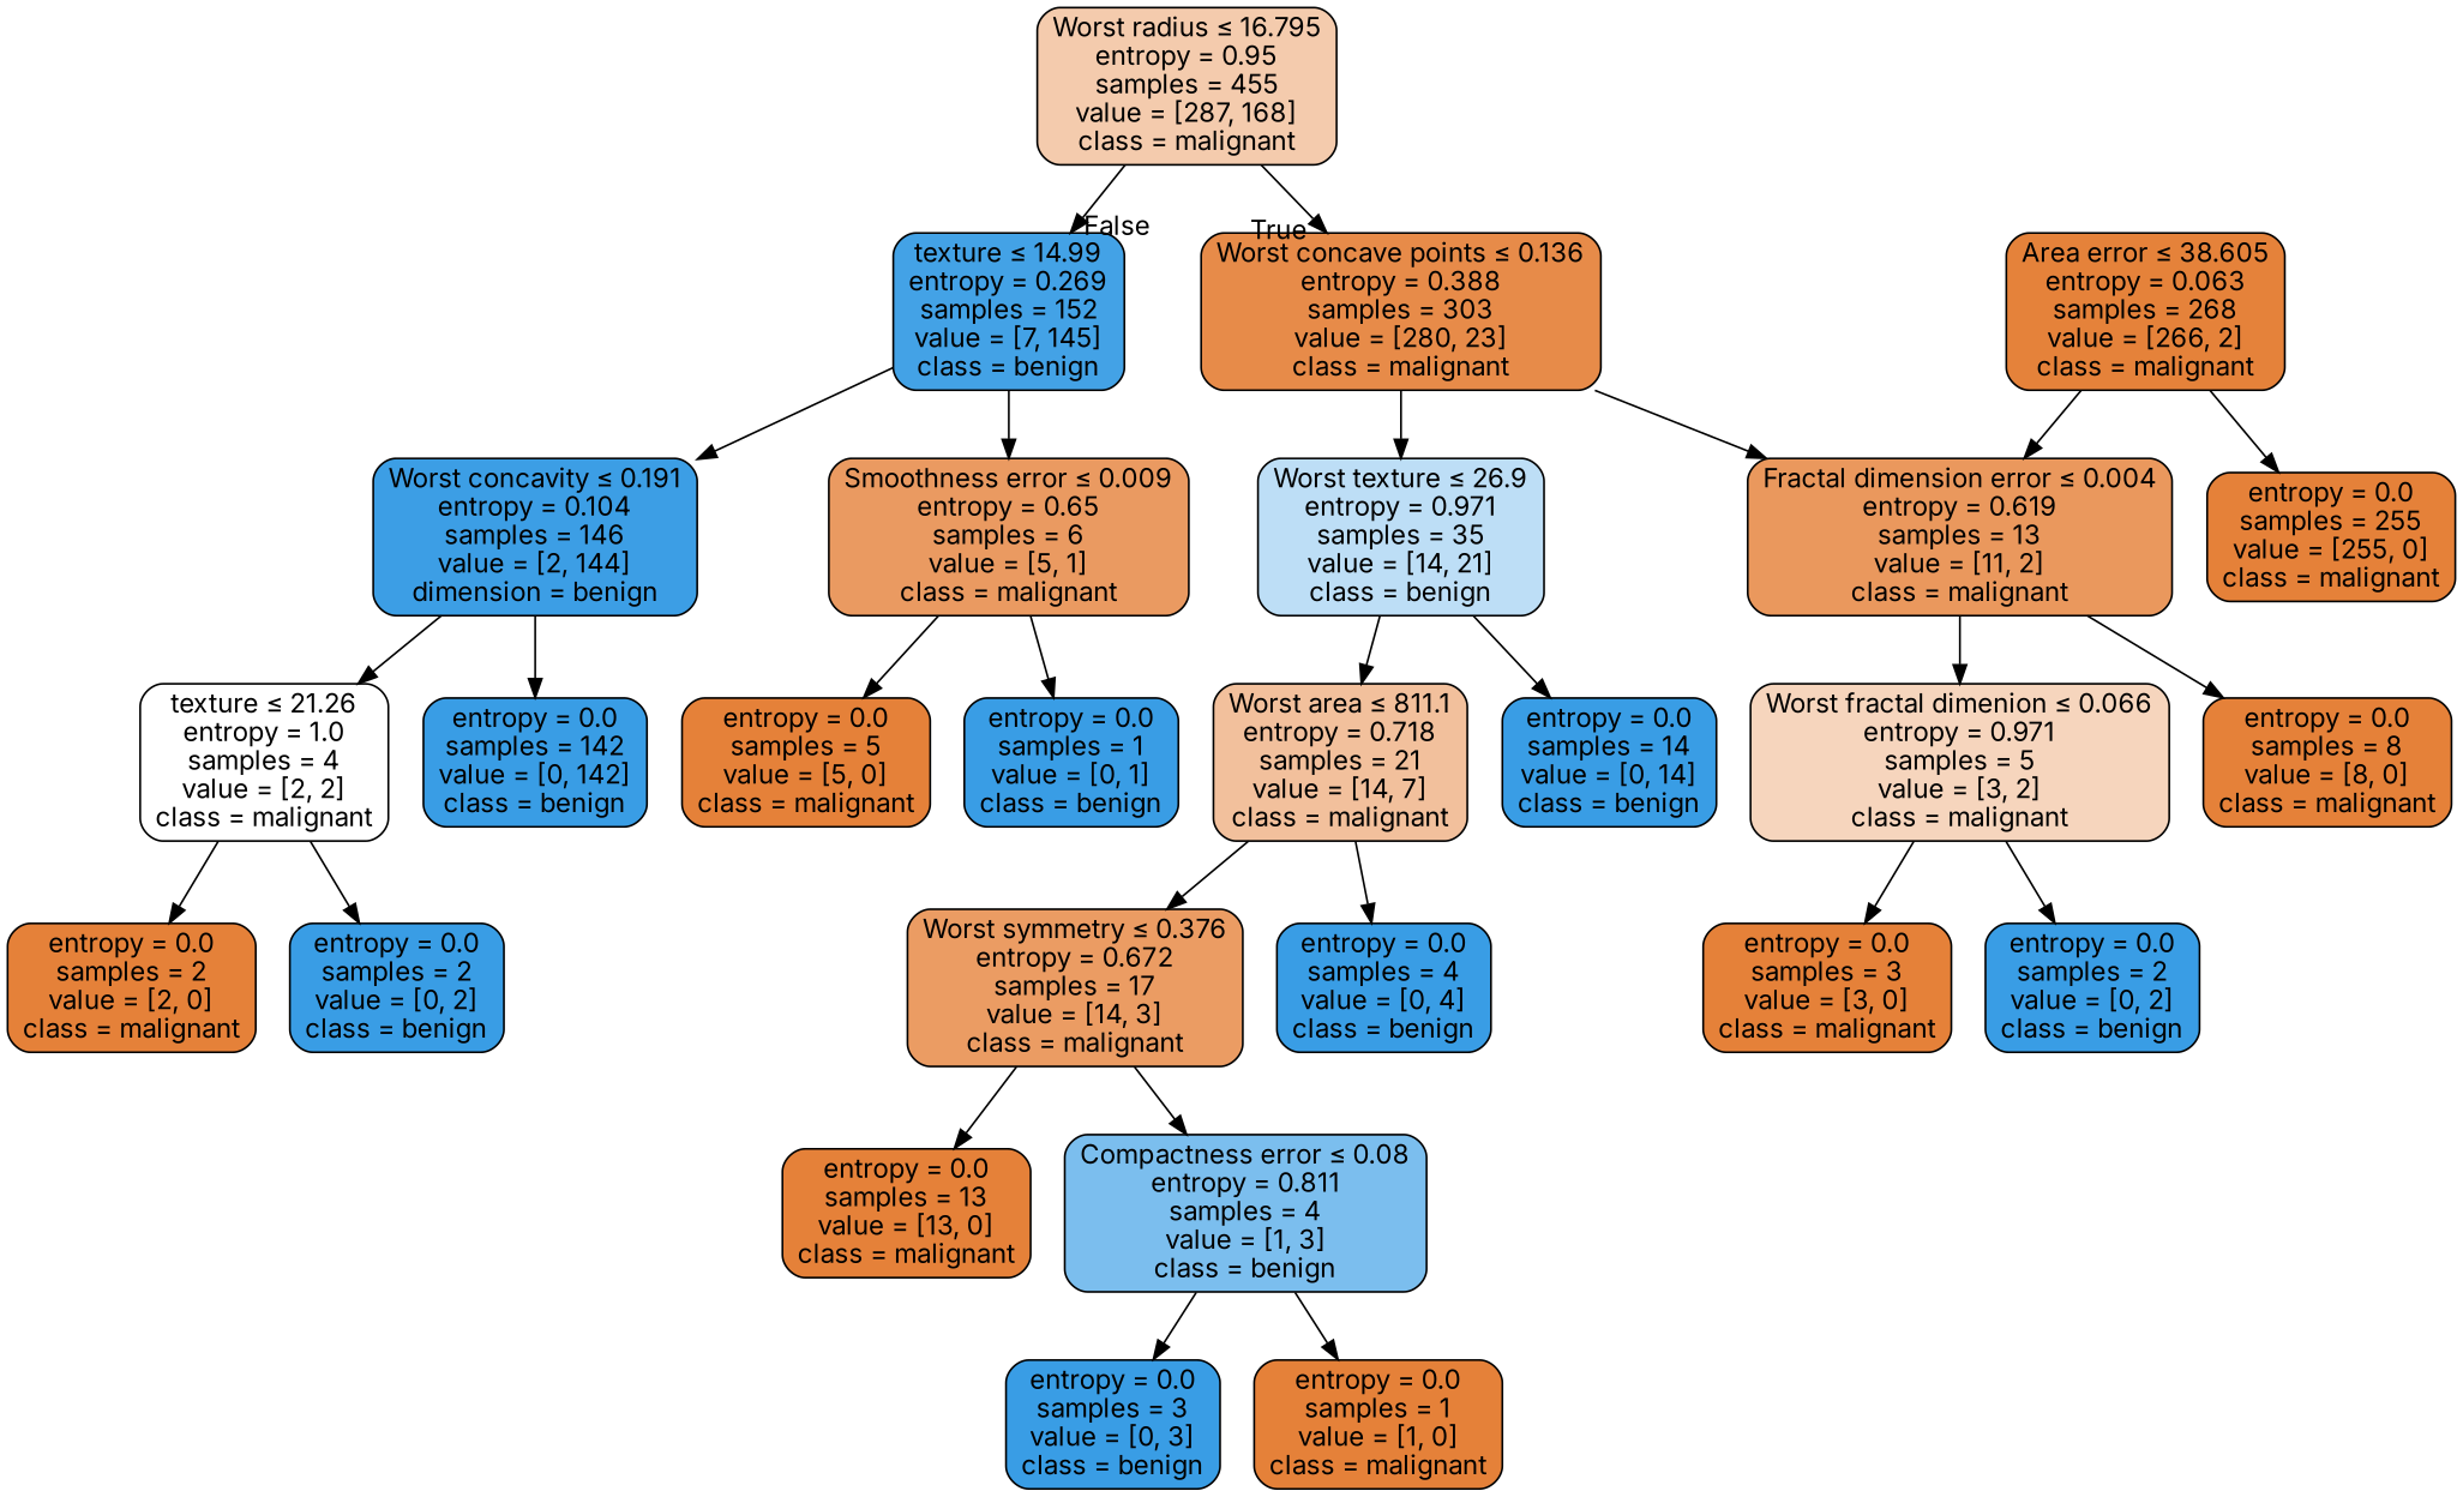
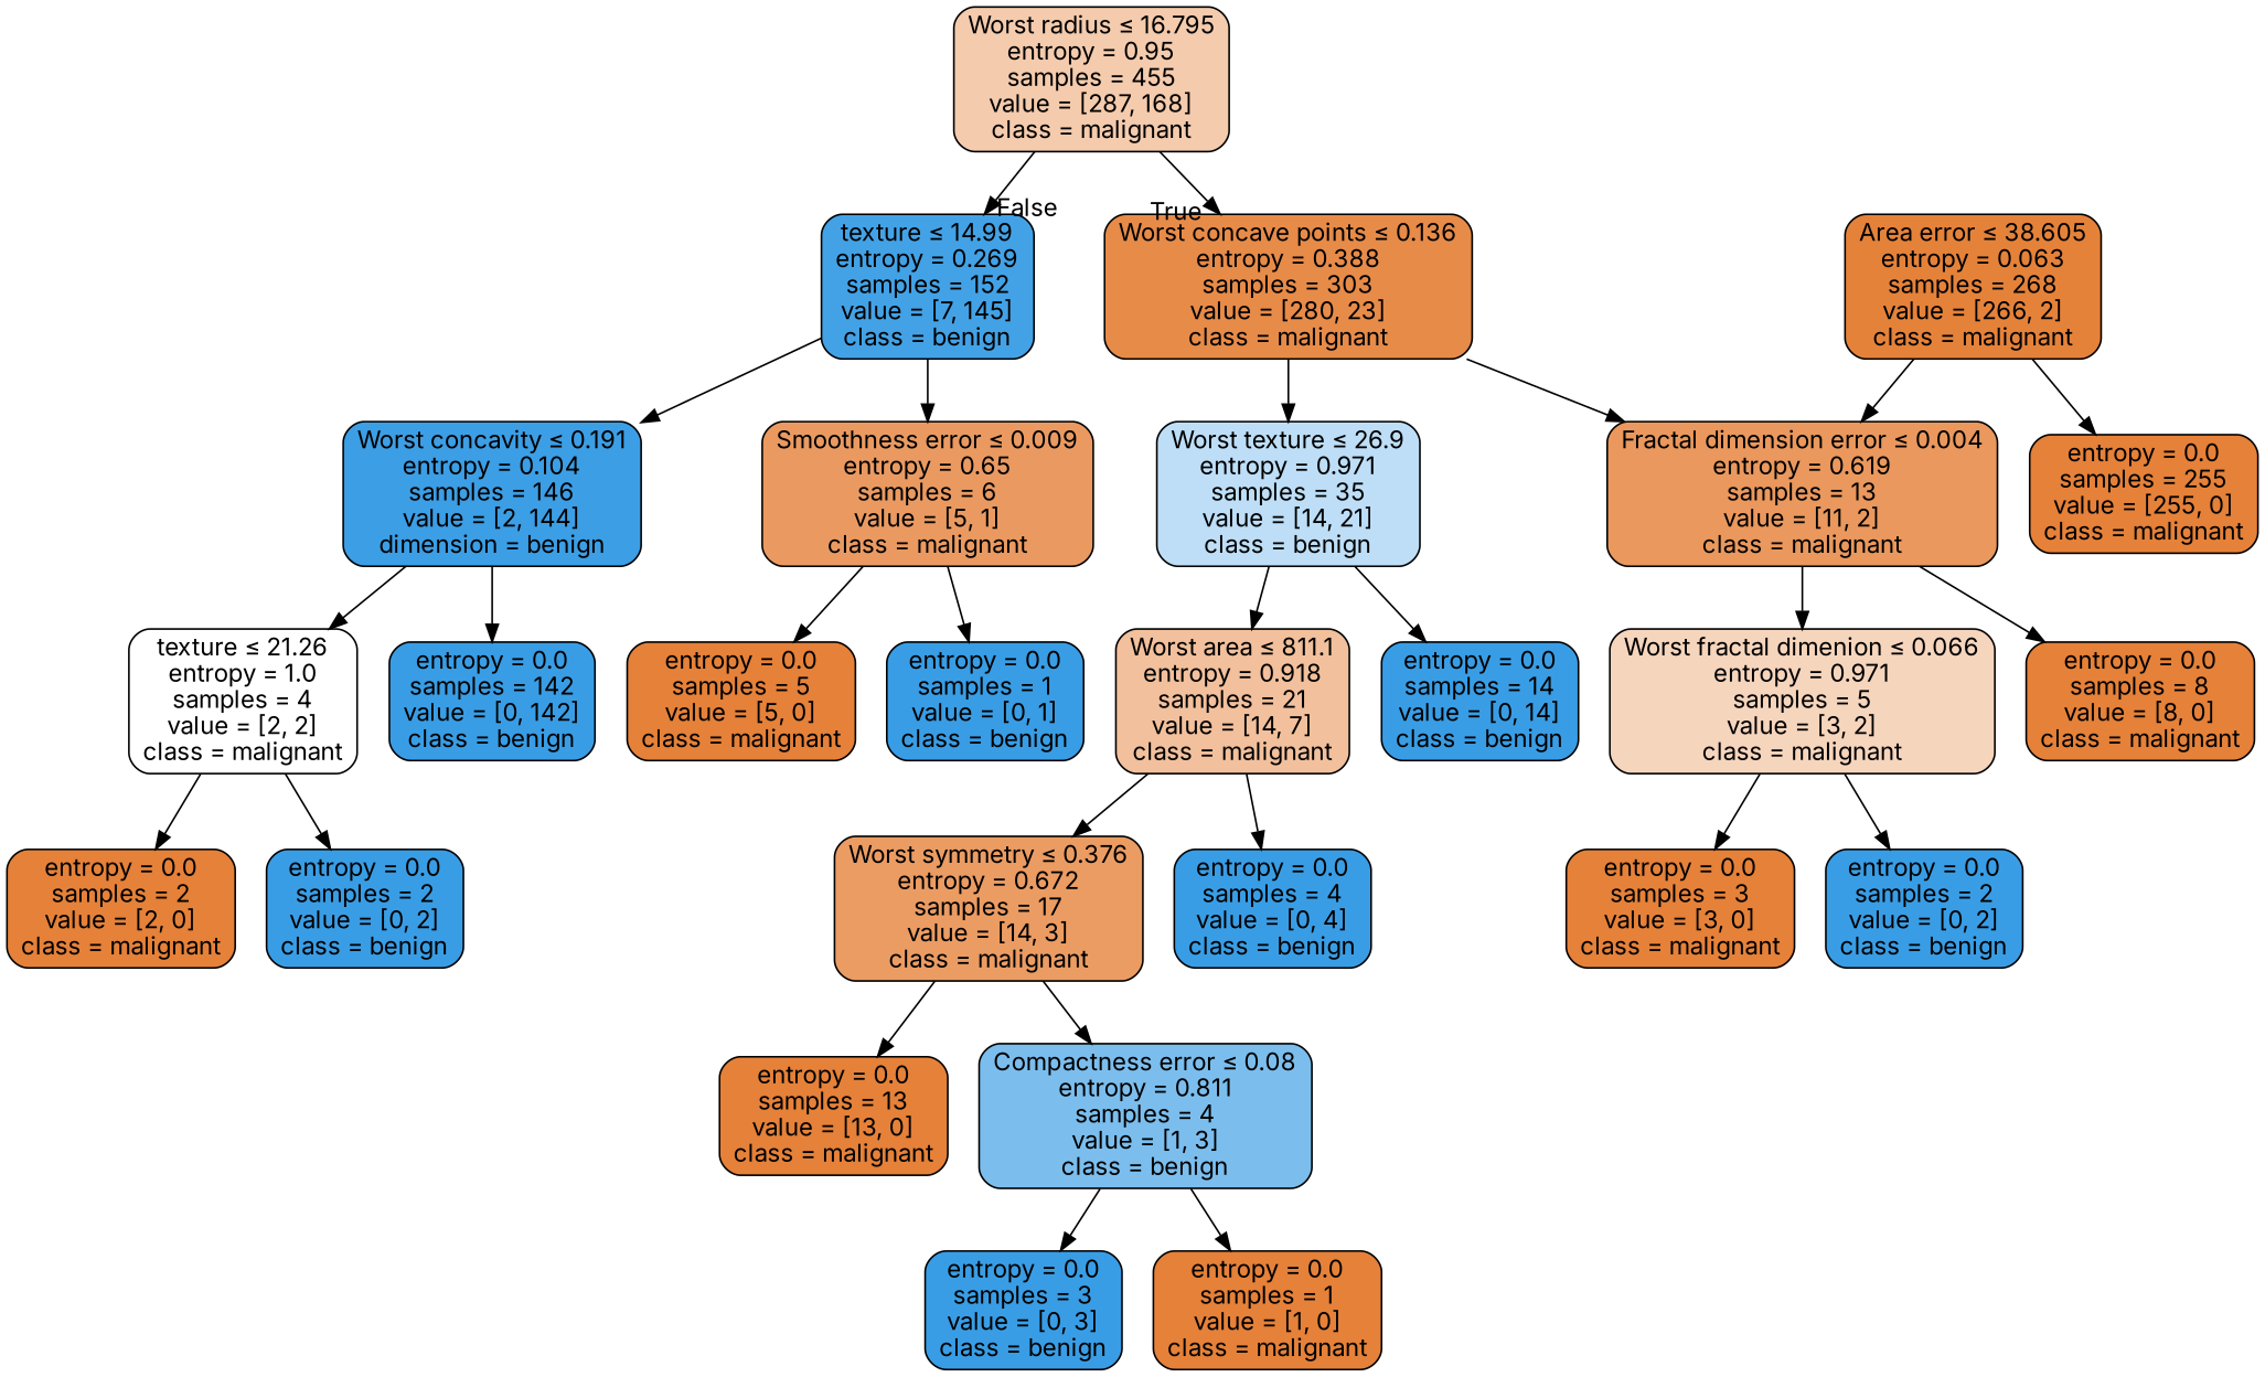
  digraph {
    fontname=Inter
    node [color=black fillcolor="#e58139" fontname=Inter shape=box style="filled, rounded"]
    edge [fontname=Inter]
    n1 [fillcolor="#f4cbad" label=<Worst radius &le; 16.795<br/>entropy = 0.95<br/>samples = 455<br/>value = [287, 168]<br/>class = malignant>]
    n2 [fillcolor="#e78b49" label=<Worst concave points &le; 0.136<br/>entropy = 0.388<br/>samples = 303<br/>value = [280, 23]<br/>class = malignant>]
    n3 [fillcolor="#43a2e6" label=<texture &le; 14.99<br/>entropy = 0.269<br/>samples = 152<br/>value = [7, 145]<br/>class = benign>]
    n4 [fillcolor="#bddef6" label=<Worst texture &le; 26.9<br/>entropy = 0.971<br/>samples = 35<br/>value = [14, 21]<br/>class = benign>]
    n5 [fillcolor="#ea985d" label=<Fractal dimension error &le; 0.004<br/>entropy = 0.619<br/>samples = 13<br/>value = [11, 2]<br/>class = malignant>]
    n6 [fillcolor="#ea9a61" label=<Smoothness error &le; 0.009<br/>entropy = 0.65<br/>samples = 6<br/>value = [5, 1]<br/>class = malignant>]
    n7 [fillcolor="#3c9ee5" label=<Worst concavity &le; 0.191<br/>entropy = 0.104<br/>samples = 146<br/>value = [2, 144]<br/>dimension = benign>]
    n8 [fillcolor="#e5823a" label=<Area error &le; 38.605<br/>entropy = 0.063<br/>samples = 268<br/>value = [266, 2]<br/>class = malignant>]
    n9 [label=<entropy = 0.0<br/>samples = 255<br/>value = [255, 0]<br/>class = malignant>]
-   n10 [fillcolor="#f2c09c" label=<Worst area &le; 811.1<br/>entropy = 0.718<br/>samples = 21<br/>value = [14, 7]<br/>class = malignant>]
+   n10 [fillcolor="#f2c09c" label=<Worst area &le; 811.1<br/>entropy = 0.918<br/>samples = 21<br/>value = [14, 7]<br/>class = malignant>]
    n11 [fillcolor="#399de5" label=<entropy = 0.0<br/>samples = 14<br/>value = [0, 14]<br/>class = benign>]
    n12 [fillcolor="#f6d5bd" label=<Worst fractal dimenion &le; 0.066<br/>entropy = 0.971<br/>samples = 5<br/>value = [3, 2]<br/>class = malignant>]
    n13 [label=<entropy = 0.0<br/>samples = 8<br/>value = [8, 0]<br/>class = malignant>]
    n14 [label=<entropy = 0.0<br/>samples = 3<br/>value = [3, 0]<br/>class = malignant>]
    n15 [fillcolor="#399de5" label=<entropy = 0.0<br/>samples = 2<br/>value = [0, 2]<br/>class = benign>]
    n16 [fillcolor="#eb9c63" label=<Worst symmetry &le; 0.376<br/>entropy = 0.672<br/>samples = 17<br/>value = [14, 3]<br/>class = malignant>]
    n17 [fillcolor="#399de5" label=<entropy = 0.0<br/>samples = 4<br/>value = [0, 4]<br/>class = benign>]
    n18 [label=<entropy = 0.0<br/>samples = 13<br/>value = [13, 0]<br/>class = malignant>]
    n19 [fillcolor="#7bbeee" label=<Compactness error &le; 0.08<br/>entropy = 0.811<br/>samples = 4<br/>value = [1, 3]<br/>class = benign>]
    n20 [fillcolor="#399de5" label=<entropy = 0.0<br/>samples = 3<br/>value = [0, 3]<br/>class = benign>]
    n21 [label=<entropy = 0.0<br/>samples = 1<br/>value = [1, 0]<br/>class = malignant>]
    n22 [label=<entropy = 0.0<br/>samples = 5<br/>value = [5, 0]<br/>class = malignant>]
    n23 [fillcolor="#399de5" label=<entropy = 0.0<br/>samples = 1<br/>value = [0, 1]<br/>class = benign>]
    n24 [fillcolor="#ffffff" label=<texture &le; 21.26<br/>entropy = 1.0<br/>samples = 4<br/>value = [2, 2]<br/>class = malignant>]
    n25 [fillcolor="#399de5" label=<entropy = 0.0<br/>samples = 142<br/>value = [0, 142]<br/>class = benign>]
    n26 [label=<entropy = 0.0<br/>samples = 2<br/>value = [2, 0]<br/>class = malignant>]
    n27 [fillcolor="#399de5" label=<entropy = 0.0<br/>samples = 2<br/>value = [0, 2]<br/>class = benign>]
    n1 -> n2 [headlabel=True labelangle=45 labeldistance=2.5]
    n1 -> n3 [headlabel=False labelangle=-45 labeldistance=2.5]
    n2 -> n4
    n2 -> n5
    n3 -> n6
    n3 -> n7
    n4 -> n10
    n4 -> n11
    n5 -> n12
    n5 -> n13
    n6 -> n22
    n6 -> n23
    n7 -> n24
    n7 -> n25
    n8 -> n5
    n8 -> n9
    n10 -> n16
    n10 -> n17
    n12 -> n14
    n12 -> n15
    n16 -> n18
    n16 -> n19
    n19 -> n20
    n19 -> n21
    n24 -> n26
    n24 -> n27
  }
